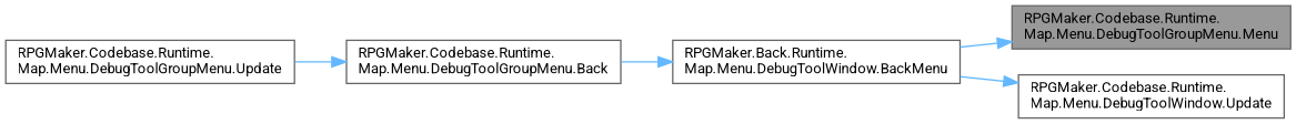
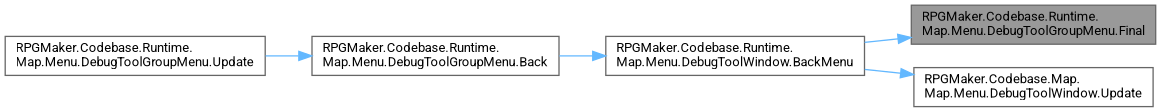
  digraph {
    fontname=Roboto
    rankdir=RL
    node [color=grey40 fillcolor=white fontname=Roboto fontsize=10 shape=box style=filled]
    edge [color=steelblue1 dir=back fontname=Roboto fontsize=10 labelfontname=Helvetica labelfontsize=10 style=solid]
-   n1 [color=gray40 fillcolor=grey60 fontcolor=black height=0.2 label="RPGMaker.Codebase.Runtime.\lMap.Menu.DebugToolGroupMenu.Menu" width=0.4]
-   n2 [height=0.2 label="RPGMaker.Back.Runtime.\lMap.Menu.DebugToolWindow.BackMenu" width=0.4]
+   n1 [color=gray40 fillcolor=grey60 fontcolor=black height=0.2 label="RPGMaker.Codebase.Runtime.\lMap.Menu.DebugToolGroupMenu.Final" width=0.4]
+   n2 [height=0.2 label="RPGMaker.Codebase.Runtime.\lMap.Menu.DebugToolWindow.BackMenu" width=0.4]
    n3 [height=0.2 label="RPGMaker.Codebase.Runtime.\lMap.Menu.DebugToolGroupMenu.Back" width=0.4]
    n4 [height=0.2 label="RPGMaker.Codebase.Runtime.\lMap.Menu.DebugToolGroupMenu.Update" width=0.4]
-   n5 [height=0.2 label="RPGMaker.Codebase.Runtime.\lMap.Menu.DebugToolWindow.Update" width=0.4]
+   n5 [height=0.2 label="RPGMaker.Codebase.Map.\lMap.Menu.DebugToolWindow.Update" width=0.4]
    n1 -> n2
    n2 -> n3
    n3 -> n4
    n5 -> n2
  }
